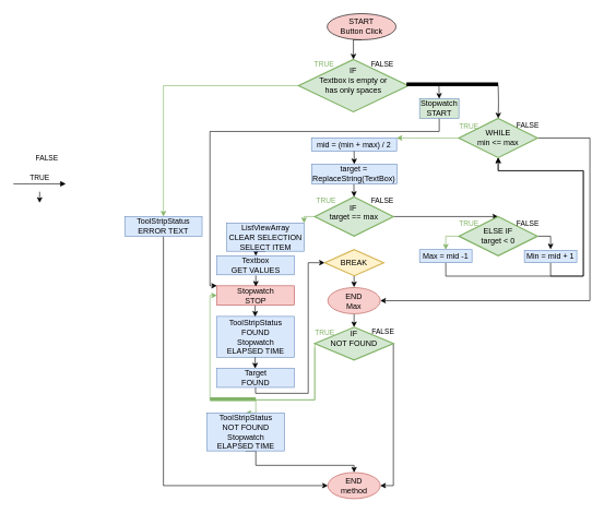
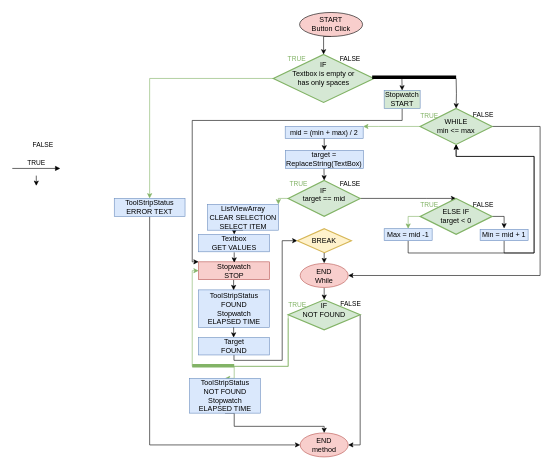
  <mxCell id="0" />
  <mxCell id="1" parent="0" />
  <mxCell id="2" style="edgeStyle=orthogonalEdgeStyle;rounded=0;orthogonalLoop=1;jettySize=auto;html=1;fontColor=#FFFFFF;fillColor=#d5e8d4;strokeColor=#82B366;entryX=0.5;entryY=0;entryDx=0;entryDy=0;" parent="1" source="4" target="9" edge="1"><mxGeometry relative="1" as="geometry" /></mxCell>
  <mxCell id="3" value="TRUE" style="edgeLabel;html=1;align=center;verticalAlign=middle;resizable=0;points=[];fontColor=#82B366;labelBackgroundColor=none;" parent="2" vertex="1" connectable="0"><mxGeometry x="-0.894" y="-1" relative="1" as="geometry"><mxPoint x="60" y="-33" as="offset" /></mxGeometry></mxCell>
  <mxCell id="4" value="Textbox is empty or&lt;br&gt;has only spaces" style="strokeWidth=2;html=1;shape=mxgraph.flowchart.decision;whiteSpace=wrap;fillColor=#d5e8d4;strokeColor=#82b366;horizontal=1;verticalAlign=middle;" parent="1" vertex="1"><mxGeometry x="455.25" y="90" width="167.5" height="80" as="geometry" /></mxCell>
  <mxCell id="5" style="edgeStyle=orthogonalEdgeStyle;rounded=0;orthogonalLoop=1;jettySize=auto;html=1;exitX=0.5;exitY=1;exitDx=0;exitDy=0;entryX=0.5;entryY=0;entryDx=0;entryDy=0;entryPerimeter=0;fontColor=#FFFFFF;" parent="1" source="6" target="4" edge="1"><mxGeometry relative="1" as="geometry" /></mxCell>
  <mxCell id="6" value="START&lt;br&gt;Button Click" style="ellipse;whiteSpace=wrap;html=1;labelBackgroundColor=none;fillColor=#f8cecc;shadow=0;" parent="1" vertex="1"><mxGeometry x="499" y="20" width="105" height="40" as="geometry" /></mxCell>
  <mxCell id="7" value="END&lt;br&gt;method" style="ellipse;whiteSpace=wrap;html=1;labelBackgroundColor=none;fillColor=#f8cecc;strokeColor=#b85450;" parent="1" vertex="1"><mxGeometry x="500" y="721" width="80" height="40" as="geometry" /></mxCell>
  <mxCell id="8" style="edgeStyle=orthogonalEdgeStyle;rounded=0;orthogonalLoop=1;jettySize=auto;html=1;exitX=0.5;exitY=1;exitDx=0;exitDy=0;entryX=0;entryY=0.5;entryDx=0;entryDy=0;fontColor=#F8CECC;strokeColor=#000000;" parent="1" source="9" target="7" edge="1"><mxGeometry relative="1" as="geometry" /></mxCell>
  <mxCell id="9" value="ToolStripStatus&lt;br&gt;ERROR TEXT" style="rounded=0;whiteSpace=wrap;html=1;shadow=0;labelBackgroundColor=none;strokeColor=#6c8ebf;verticalAlign=middle;fillColor=#dae8fc;" parent="1" vertex="1"><mxGeometry x="190" y="330" width="118" height="30" as="geometry" /></mxCell>
  <mxCell id="10" style="edgeStyle=orthogonalEdgeStyle;rounded=0;orthogonalLoop=1;jettySize=auto;html=1;exitX=0.5;exitY=1;exitDx=0;exitDy=0;entryX=0;entryY=0.5;entryDx=0;entryDy=0;entryPerimeter=0;" edge="1" parent="1" source="11" target="26"><mxGeometry relative="1" as="geometry"><Array as="points"><mxPoint x="390" y="600" /><mxPoint x="470" y="600" /><mxPoint x="470" y="401" /></Array></mxGeometry></mxCell>
  <mxCell id="11" value="Target&lt;br&gt;FOUND" style="rounded=0;whiteSpace=wrap;html=1;shadow=0;labelBackgroundColor=none;strokeColor=#6c8ebf;verticalAlign=middle;fillColor=#dae8fc;" parent="1" vertex="1"><mxGeometry x="330.63" y="562" width="118" height="29" as="geometry" /></mxCell>
  <mxCell id="12" style="edgeStyle=orthogonalEdgeStyle;rounded=0;orthogonalLoop=1;jettySize=auto;html=1;entryX=0.5;entryY=0;entryDx=0;entryDy=0;entryPerimeter=0;fontColor=#82B366;strokeColor=#000000;" parent="1" target="22" edge="1"><mxGeometry relative="1" as="geometry"><mxPoint x="540" y="479" as="sourcePoint" /></mxGeometry></mxCell>
- <mxCell id="13" value="END&lt;br&gt;Max" style="ellipse;whiteSpace=wrap;html=1;labelBackgroundColor=none;fillColor=#f8cecc;strokeColor=#b85450;" parent="1" vertex="1"><mxGeometry x="500" y="438.5" width="80" height="40" as="geometry" /></mxCell>
+ <mxCell id="13" value="END&lt;br&gt;While" style="ellipse;whiteSpace=wrap;html=1;labelBackgroundColor=none;fillColor=#f8cecc;strokeColor=#b85450;" parent="1" vertex="1"><mxGeometry x="500" y="438.5" width="80" height="40" as="geometry" /></mxCell>
  <mxCell id="14" style="edgeStyle=orthogonalEdgeStyle;rounded=0;orthogonalLoop=1;jettySize=auto;html=1;exitX=0.5;exitY=1;exitDx=0;exitDy=0;entryX=0.5;entryY=1;entryDx=0;entryDy=0;entryPerimeter=0;" edge="1" parent="1" source="15" target="30"><mxGeometry relative="1" as="geometry"><Array as="points"><mxPoint x="840" y="421" /><mxPoint x="890" y="421" /><mxPoint x="890" y="260" /><mxPoint x="760" y="260" /></Array></mxGeometry></mxCell>
  <mxCell id="15" value="Min = mid + 1" style="rounded=0;whiteSpace=wrap;html=1;shadow=0;labelBackgroundColor=none;strokeColor=#6c8ebf;verticalAlign=middle;fillColor=#dae8fc;" parent="1" vertex="1"><mxGeometry x="800" y="381.5" width="80" height="19" as="geometry" /></mxCell>
  <mxCell id="16" style="edgeStyle=orthogonalEdgeStyle;rounded=0;orthogonalLoop=1;jettySize=auto;html=1;exitX=1;exitY=0.5;exitDx=0;exitDy=0;exitPerimeter=0;fontColor=#000000;strokeColor=#000000;" parent="1" source="34" edge="1"><mxGeometry relative="1" as="geometry"><mxPoint x="752.5" y="626.5" as="sourcePoint" /><mxPoint x="840" y="380" as="targetPoint" /></mxGeometry></mxCell>
  <mxCell id="17" value="FALSE" style="edgeLabel;html=1;align=center;verticalAlign=middle;resizable=0;points=[];fontColor=#000000;labelBackgroundColor=none;" parent="16" vertex="1" connectable="0"><mxGeometry x="-0.352" relative="1" as="geometry"><mxPoint x="-763" y="-120" as="offset" /></mxGeometry></mxCell>
  <mxCell id="18" value="IF" style="text;html=1;strokeColor=none;fillColor=none;align=center;verticalAlign=middle;whiteSpace=wrap;rounded=0;shadow=0;labelBackgroundColor=none;" parent="1" vertex="1"><mxGeometry x="519" y="98" width="40" height="20" as="geometry" /></mxCell>
  <mxCell id="19" style="edgeStyle=orthogonalEdgeStyle;rounded=0;orthogonalLoop=1;jettySize=auto;html=1;exitX=1;exitY=0.5;exitDx=0;exitDy=0;exitPerimeter=0;entryX=1;entryY=0.5;entryDx=0;entryDy=0;" edge="1" parent="1" source="22" target="7"><mxGeometry relative="1" as="geometry"><Array as="points"><mxPoint x="600" y="741" /></Array></mxGeometry></mxCell>
  <mxCell id="20" style="edgeStyle=orthogonalEdgeStyle;rounded=0;orthogonalLoop=1;jettySize=auto;html=1;entryX=0.5;entryY=0;entryDx=0;entryDy=0;exitX=0;exitY=0.5;exitDx=0;exitDy=0;exitPerimeter=0;strokeColor=#82B366;" edge="1" parent="1" source="22" target="24"><mxGeometry relative="1" as="geometry"><Array as="points"><mxPoint x="480" y="610" /><mxPoint x="390" y="610" /></Array></mxGeometry></mxCell>
  <mxCell id="21" style="edgeStyle=orthogonalEdgeStyle;rounded=0;orthogonalLoop=1;jettySize=auto;html=1;entryX=0;entryY=0.5;entryDx=0;entryDy=0;strokeColor=#82B366;" edge="1" parent="1" target="39"><mxGeometry relative="1" as="geometry"><mxPoint x="480" y="530" as="sourcePoint" /><Array as="points"><mxPoint x="480" y="610" /><mxPoint x="320" y="610" /><mxPoint x="320" y="451" /></Array></mxGeometry></mxCell>
  <mxCell id="22" value="NOT FOUND" style="strokeWidth=2;html=1;shape=mxgraph.flowchart.decision;whiteSpace=wrap;fillColor=#d5e8d4;strokeColor=#82b366;horizontal=1;verticalAlign=middle;" parent="1" vertex="1"><mxGeometry x="480" y="499" width="120" height="50" as="geometry" /></mxCell>
  <mxCell id="23" style="edgeStyle=orthogonalEdgeStyle;rounded=0;orthogonalLoop=1;jettySize=auto;html=1;exitX=0.5;exitY=1;exitDx=0;exitDy=0;entryX=0.5;entryY=0;entryDx=0;entryDy=0;fontColor=#000000;strokeColor=#000000;" parent="1" source="24" target="7" edge="1"><mxGeometry relative="1" as="geometry"><Array as="points"><mxPoint x="390" y="710" /><mxPoint x="540" y="710" /></Array></mxGeometry></mxCell>
  <mxCell id="24" value="ToolStripStatus&lt;br&gt;NOT FOUND&lt;br&gt;Stopwatch&lt;br&gt;ELAPSED TIME" style="rounded=0;whiteSpace=wrap;html=1;shadow=0;labelBackgroundColor=none;strokeColor=#6c8ebf;verticalAlign=middle;fillColor=#dae8fc;" parent="1" vertex="1"><mxGeometry x="315.63" y="630" width="118" height="58" as="geometry" /></mxCell>
  <mxCell id="25" value="IF" style="text;html=1;strokeColor=none;fillColor=none;align=center;verticalAlign=middle;whiteSpace=wrap;rounded=0;shadow=0;labelBackgroundColor=none;" parent="1" vertex="1"><mxGeometry x="520" y="499" width="40" height="20" as="geometry" /></mxCell>
  <mxCell id="26" value="BREAK" style="strokeWidth=2;html=1;shape=mxgraph.flowchart.decision;whiteSpace=wrap;fillColor=#fff2cc;strokeColor=#d6b656;horizontal=1;verticalAlign=middle;" parent="1" vertex="1"><mxGeometry x="495.25" y="380.5" width="90" height="40" as="geometry" /></mxCell>
  <mxCell id="27" style="edgeStyle=orthogonalEdgeStyle;rounded=0;orthogonalLoop=1;jettySize=auto;html=1;entryX=0.5;entryY=0;entryDx=0;entryDy=0;entryPerimeter=0;" edge="1" parent="1" source="28" target="34"><mxGeometry relative="1" as="geometry"><Array as="points"><mxPoint x="710" y="330" /><mxPoint x="710" y="330" /></Array></mxGeometry></mxCell>
- <mxCell id="28" value="target == max" style="strokeWidth=2;html=1;shape=mxgraph.flowchart.decision;whiteSpace=wrap;fillColor=#d5e8d4;strokeColor=#82b366;horizontal=1;verticalAlign=middle;" parent="1" vertex="1"><mxGeometry x="480" y="300" width="120" height="60" as="geometry" /></mxCell>
+ <mxCell id="28" value="target == mid" style="strokeWidth=2;html=1;shape=mxgraph.flowchart.decision;whiteSpace=wrap;fillColor=#d5e8d4;strokeColor=#82b366;horizontal=1;verticalAlign=middle;" parent="1" vertex="1"><mxGeometry x="480" y="300" width="120" height="60" as="geometry" /></mxCell>
  <mxCell id="29" style="edgeStyle=orthogonalEdgeStyle;rounded=0;orthogonalLoop=1;jettySize=auto;html=1;entryX=1;entryY=0.5;entryDx=0;entryDy=0;" edge="1" parent="1" source="30" target="13"><mxGeometry relative="1" as="geometry"><Array as="points"><mxPoint x="900" y="210" /><mxPoint x="900" y="459" /></Array></mxGeometry></mxCell>
  <mxCell id="30" value="WHILE&lt;br&gt;min &amp;lt;= max" style="strokeWidth=2;html=1;shape=mxgraph.flowchart.decision;whiteSpace=wrap;fillColor=#d5e8d4;strokeColor=#82b366;horizontal=1;verticalAlign=middle;" parent="1" vertex="1"><mxGeometry x="700" y="180" width="120" height="60" as="geometry" /></mxCell>
  <mxCell id="31" value="mid = (min + max) / 2" style="rounded=0;whiteSpace=wrap;html=1;shadow=0;labelBackgroundColor=none;strokeColor=#6c8ebf;verticalAlign=middle;fillColor=#dae8fc;" parent="1" vertex="1"><mxGeometry x="475" y="210" width="130" height="20" as="geometry" /></mxCell>
  <mxCell id="32" value="IF" style="text;html=1;strokeColor=none;fillColor=none;align=center;verticalAlign=middle;whiteSpace=wrap;rounded=0;shadow=0;labelBackgroundColor=none;" parent="1" vertex="1"><mxGeometry x="519" y="308" width="40" height="20" as="geometry" /></mxCell>
  <mxCell id="33" style="edgeStyle=orthogonalEdgeStyle;rounded=0;orthogonalLoop=1;jettySize=auto;html=1;strokeColor=#82b366;" edge="1" parent="1" source="34"><mxGeometry relative="1" as="geometry"><mxPoint x="680" y="380" as="targetPoint" /></mxGeometry></mxCell>
  <mxCell id="34" value="ELSE IF&lt;br&gt;target &amp;lt; 0" style="strokeWidth=2;html=1;shape=mxgraph.flowchart.decision;whiteSpace=wrap;fillColor=#d5e8d4;strokeColor=#82b366;horizontal=1;verticalAlign=middle;" parent="1" vertex="1"><mxGeometry x="700" y="330" width="120" height="60" as="geometry" /></mxCell>
  <mxCell id="35" style="edgeStyle=orthogonalEdgeStyle;rounded=0;orthogonalLoop=1;jettySize=auto;html=1;exitX=0.5;exitY=1;exitDx=0;exitDy=0;entryX=0.5;entryY=1;entryDx=0;entryDy=0;entryPerimeter=0;" edge="1" parent="1" source="36" target="30"><mxGeometry relative="1" as="geometry"><Array as="points"><mxPoint x="680" y="421" /><mxPoint x="890" y="421" /><mxPoint x="890" y="260" /><mxPoint x="760" y="260" /></Array></mxGeometry></mxCell>
  <mxCell id="36" value="Max = mid -1" style="rounded=0;whiteSpace=wrap;html=1;shadow=0;labelBackgroundColor=none;strokeColor=#6c8ebf;verticalAlign=middle;fillColor=#dae8fc;" parent="1" vertex="1"><mxGeometry x="640" y="380.5" width="80" height="20" as="geometry" /></mxCell>
  <mxCell id="37" style="edgeStyle=orthogonalEdgeStyle;rounded=0;orthogonalLoop=1;jettySize=auto;html=1;entryX=0.5;entryY=0;entryDx=0;entryDy=0;entryPerimeter=0;" edge="1" parent="1" target="28"><mxGeometry relative="1" as="geometry"><mxPoint x="539.656" y="280" as="sourcePoint" /><mxPoint x="538.35" y="300" as="targetPoint" /></mxGeometry></mxCell>
  <mxCell id="38" value="target = ReplaceString(TextBox)" style="rounded=0;whiteSpace=wrap;html=1;shadow=0;labelBackgroundColor=none;strokeColor=#6c8ebf;verticalAlign=middle;fillColor=#dae8fc;" vertex="1" parent="1"><mxGeometry x="475.25" y="250" width="130" height="30" as="geometry" /></mxCell>
  <mxCell id="39" value="Stopwatch&lt;br&gt;STOP" style="rounded=0;whiteSpace=wrap;html=1;shadow=0;labelBackgroundColor=none;strokeColor=#b85450;verticalAlign=middle;fillColor=#f8cecc;" vertex="1" parent="1"><mxGeometry x="330.63" y="435.75" width="118" height="29.5" as="geometry" /></mxCell>
  <mxCell id="40" style="edgeStyle=orthogonalEdgeStyle;rounded=0;orthogonalLoop=1;jettySize=auto;html=1;exitX=0.5;exitY=1;exitDx=0;exitDy=0;entryX=0;entryY=0;entryDx=0;entryDy=0;" edge="1" parent="1" source="41" target="39"><mxGeometry relative="1" as="geometry"><Array as="points"><mxPoint x="670" y="200" /><mxPoint x="320" y="200" /><mxPoint x="320" y="436" /></Array></mxGeometry></mxCell>
  <mxCell id="41" value="Stopwatch&lt;br&gt;START" style="rounded=0;whiteSpace=wrap;html=1;shadow=0;labelBackgroundColor=none;strokeColor=#6c8ebf;verticalAlign=middle;fillColor=#d5e8d4;" vertex="1" parent="1"><mxGeometry x="640" y="150" width="60" height="30" as="geometry" /></mxCell>
  <mxCell id="42" value="FALSE" style="edgeLabel;html=1;align=center;verticalAlign=middle;resizable=0;points=[];fontColor=#000000;labelBackgroundColor=none;" vertex="1" connectable="0" parent="1"><mxGeometry x="582.25" y="96" as="geometry" /></mxCell>
  <mxCell id="43" value="" style="endArrow=classic;html=1;rounded=0;exitX=0.5;exitY=1;exitDx=0;exitDy=0;entryX=0.5;entryY=0;entryDx=0;entryDy=0;" edge="1" parent="1" source="31" target="38"><mxGeometry width="50" height="50" relative="1" as="geometry"><mxPoint x="640" y="360" as="sourcePoint" /><mxPoint x="690" y="310" as="targetPoint" /></mxGeometry></mxCell>
  <mxCell id="44" value="ToolStripStatus&lt;br&gt;FOUND&lt;br&gt;Stopwatch&lt;br&gt;ELAPSED TIME" style="rounded=0;whiteSpace=wrap;html=1;shadow=0;labelBackgroundColor=none;strokeColor=#6c8ebf;verticalAlign=middle;fillColor=#dae8fc;" vertex="1" parent="1"><mxGeometry x="330.63" y="482.5" width="118" height="62.5" as="geometry" /></mxCell>
  <mxCell id="45" style="edgeStyle=orthogonalEdgeStyle;rounded=0;orthogonalLoop=1;jettySize=auto;html=1;exitX=0.5;exitY=1;exitDx=0;exitDy=0;" edge="1" parent="1" source="46"><mxGeometry relative="1" as="geometry"><mxPoint x="390" y="390" as="targetPoint" /></mxGeometry></mxCell>
  <mxCell id="46" value="ListViewArray&lt;br&gt;CLEAR SELECTION&lt;br&gt;SELECT ITEM" style="rounded=0;whiteSpace=wrap;html=1;shadow=0;labelBackgroundColor=none;strokeColor=#6c8ebf;verticalAlign=middle;fillColor=#dae8fc;" vertex="1" parent="1"><mxGeometry x="345.63" y="340" width="118" height="43" as="geometry" /></mxCell>
  <mxCell id="47" value="Textbox&lt;br&gt;GET VALUES" style="rounded=0;whiteSpace=wrap;html=1;shadow=0;labelBackgroundColor=none;strokeColor=#6c8ebf;verticalAlign=middle;fillColor=#dae8fc;" vertex="1" parent="1"><mxGeometry x="330.63" y="390" width="118" height="29" as="geometry" /></mxCell>
  <mxCell id="48" style="edgeStyle=orthogonalEdgeStyle;rounded=0;orthogonalLoop=1;jettySize=auto;html=1;exitX=0;exitY=0.5;exitDx=0;exitDy=0;exitPerimeter=0;entryX=1;entryY=0;entryDx=0;entryDy=0;fontColor=#000000;strokeColor=#82b366;fillColor=#d5e8d4;" edge="1" parent="1" source="30" target="31"><mxGeometry relative="1" as="geometry"><mxPoint x="730" y="400" as="sourcePoint" /><mxPoint x="690" y="430" as="targetPoint" /><Array as="points"><mxPoint x="630" y="210" /><mxPoint x="630" y="210" /></Array></mxGeometry></mxCell>
  <mxCell id="49" value="TRUE" style="edgeLabel;html=1;align=center;verticalAlign=middle;resizable=0;points=[];fontColor=#82B366;spacing=0;labelBackgroundColor=none;" vertex="1" connectable="0" parent="48"><mxGeometry x="-0.302" y="-2" relative="1" as="geometry"><mxPoint x="-173" y="298" as="offset" /></mxGeometry></mxCell>
  <mxCell id="50" value="TRUE" style="html=1;verticalAlign=bottom;endArrow=block;curved=0;rounded=0;" edge="1" parent="1"><mxGeometry width="80" relative="1" as="geometry"><mxPoint x="20" y="280" as="sourcePoint" /><mxPoint x="100" y="280" as="targetPoint" /></mxGeometry></mxCell>
  <mxCell id="51" style="edgeStyle=orthogonalEdgeStyle;rounded=0;orthogonalLoop=1;jettySize=auto;html=1;fontColor=#82B366;strokeColor=#82b366;fillColor=#d5e8d4;exitX=0;exitY=0.5;exitDx=0;exitDy=0;exitPerimeter=0;entryX=1;entryY=0;entryDx=0;entryDy=0;" edge="1" parent="1" source="28" target="46"><mxGeometry relative="1" as="geometry"><mxPoint x="585.25" y="402.5" as="sourcePoint" /><mxPoint x="460" y="330" as="targetPoint" /></mxGeometry></mxCell>
  <mxCell id="52" value="TRUE" style="edgeLabel;html=1;align=center;verticalAlign=middle;resizable=0;points=[];fontColor=#82B366;labelBackgroundColor=none;fontSize=11;" vertex="1" connectable="0" parent="51"><mxGeometry x="-0.617" y="-2" relative="1" as="geometry"><mxPoint x="21" y="-23" as="offset" /></mxGeometry></mxCell>
  <mxCell id="53" style="edgeStyle=orthogonalEdgeStyle;rounded=0;orthogonalLoop=1;jettySize=auto;html=1;exitX=0.5;exitY=1;exitDx=0;exitDy=0;" edge="1" parent="1"><mxGeometry relative="1" as="geometry"><mxPoint x="390" y="437" as="targetPoint" /><mxPoint x="390" y="420" as="sourcePoint" /></mxGeometry></mxCell>
  <mxCell id="54" style="edgeStyle=orthogonalEdgeStyle;rounded=0;orthogonalLoop=1;jettySize=auto;html=1;exitX=0.5;exitY=1;exitDx=0;exitDy=0;" edge="1" parent="1"><mxGeometry relative="1" as="geometry"><mxPoint x="60" y="309" as="targetPoint" /><mxPoint x="60" y="292" as="sourcePoint" /></mxGeometry></mxCell>
  <mxCell id="55" style="edgeStyle=orthogonalEdgeStyle;rounded=0;orthogonalLoop=1;jettySize=auto;html=1;exitX=0.5;exitY=1;exitDx=0;exitDy=0;" edge="1" parent="1"><mxGeometry relative="1" as="geometry"><mxPoint x="389" y="483" as="targetPoint" /><mxPoint x="389" y="466" as="sourcePoint" /></mxGeometry></mxCell>
  <mxCell id="56" style="edgeStyle=orthogonalEdgeStyle;rounded=0;orthogonalLoop=1;jettySize=auto;html=1;exitX=0.5;exitY=1;exitDx=0;exitDy=0;" edge="1" parent="1"><mxGeometry relative="1" as="geometry"><mxPoint x="389" y="562" as="targetPoint" /><mxPoint x="389" y="545" as="sourcePoint" /></mxGeometry></mxCell>
  <mxCell id="57" style="edgeStyle=orthogonalEdgeStyle;rounded=0;orthogonalLoop=1;jettySize=auto;html=1;exitX=0.5;exitY=1;exitDx=0;exitDy=0;" edge="1" parent="1"><mxGeometry relative="1" as="geometry"><mxPoint x="540" y="438" as="targetPoint" /><mxPoint x="540" y="421" as="sourcePoint" /></mxGeometry></mxCell>
  <mxCell id="58" value="" style="shape=line;html=1;strokeWidth=6;strokeColor=#000000;" vertex="1" parent="1"><mxGeometry x="620" y="123" width="140" height="10" as="geometry" /></mxCell>
  <mxCell id="59" value="" style="shape=line;html=1;strokeWidth=6;strokeColor=#82B366;" vertex="1" parent="1"><mxGeometry x="320" y="604" width="70" height="10" as="geometry" /></mxCell>
  <mxCell id="60" value="FALSE" style="edgeLabel;html=1;align=center;verticalAlign=middle;resizable=0;points=[];fontColor=#000000;spacing=0;labelBackgroundColor=none;" vertex="1" connectable="0" parent="1"><mxGeometry x="652" y="132" as="geometry"><mxPoint x="-69" y="373" as="offset" /></mxGeometry></mxCell>
  <mxCell id="61" value="FALSE" style="edgeLabel;html=1;align=center;verticalAlign=middle;resizable=0;points=[];fontColor=#000000;labelBackgroundColor=none;" vertex="1" connectable="0" parent="1"><mxGeometry x="633.75" y="118" as="geometry"><mxPoint x="-51" y="186" as="offset" /></mxGeometry></mxCell>
  <mxCell id="62" value="TRUE" style="edgeLabel;html=1;align=center;verticalAlign=middle;resizable=0;points=[];fontColor=#82B366;labelBackgroundColor=none;" vertex="1" connectable="0" parent="1"><mxGeometry x="636.001" y="115.004" as="geometry"><mxPoint x="78" y="76" as="offset" /></mxGeometry></mxCell>
  <mxCell id="63" value="FALSE" style="edgeLabel;html=1;align=center;verticalAlign=middle;resizable=0;points=[];fontColor=#000000;labelBackgroundColor=none;" vertex="1" connectable="0" parent="1"><mxGeometry x="804" y="190" as="geometry" /></mxCell>
  <mxCell id="64" value="TRUE" style="edgeLabel;html=1;align=center;verticalAlign=middle;resizable=0;points=[];fontColor=#82B366;labelBackgroundColor=none;" vertex="1" connectable="0" parent="1"><mxGeometry x="615" y="317" as="geometry"><mxPoint x="99" y="23" as="offset" /></mxGeometry></mxCell>
  <mxCell id="65" value="FALSE" style="edgeLabel;html=1;align=center;verticalAlign=middle;resizable=0;points=[];fontColor=#000000;labelBackgroundColor=none;" vertex="1" connectable="0" parent="1"><mxGeometry x="855" y="154" as="geometry"><mxPoint x="-51" y="186" as="offset" /></mxGeometry></mxCell>
  <mxCell id="66" style="edgeStyle=orthogonalEdgeStyle;rounded=0;orthogonalLoop=1;jettySize=auto;html=1;entryX=0.5;entryY=0;entryDx=0;entryDy=0;fontColor=#FFFFFF;exitX=0.354;exitY=0.673;exitDx=0;exitDy=0;exitPerimeter=0;" edge="1" parent="1" source="58" target="41"><mxGeometry relative="1" as="geometry"><mxPoint x="670" y="70" as="sourcePoint" /><mxPoint x="613" y="100" as="targetPoint" /></mxGeometry></mxCell>
  <mxCell id="67" style="edgeStyle=orthogonalEdgeStyle;rounded=0;orthogonalLoop=1;jettySize=auto;html=1;entryX=0.5;entryY=0;entryDx=0;entryDy=0;fontColor=#FFFFFF;exitX=0.354;exitY=0.673;exitDx=0;exitDy=0;exitPerimeter=0;entryPerimeter=0;" edge="1" parent="1" target="30"><mxGeometry relative="1" as="geometry"><mxPoint x="760" y="130" as="sourcePoint" /><mxPoint x="760" y="150" as="targetPoint" /></mxGeometry></mxCell>
